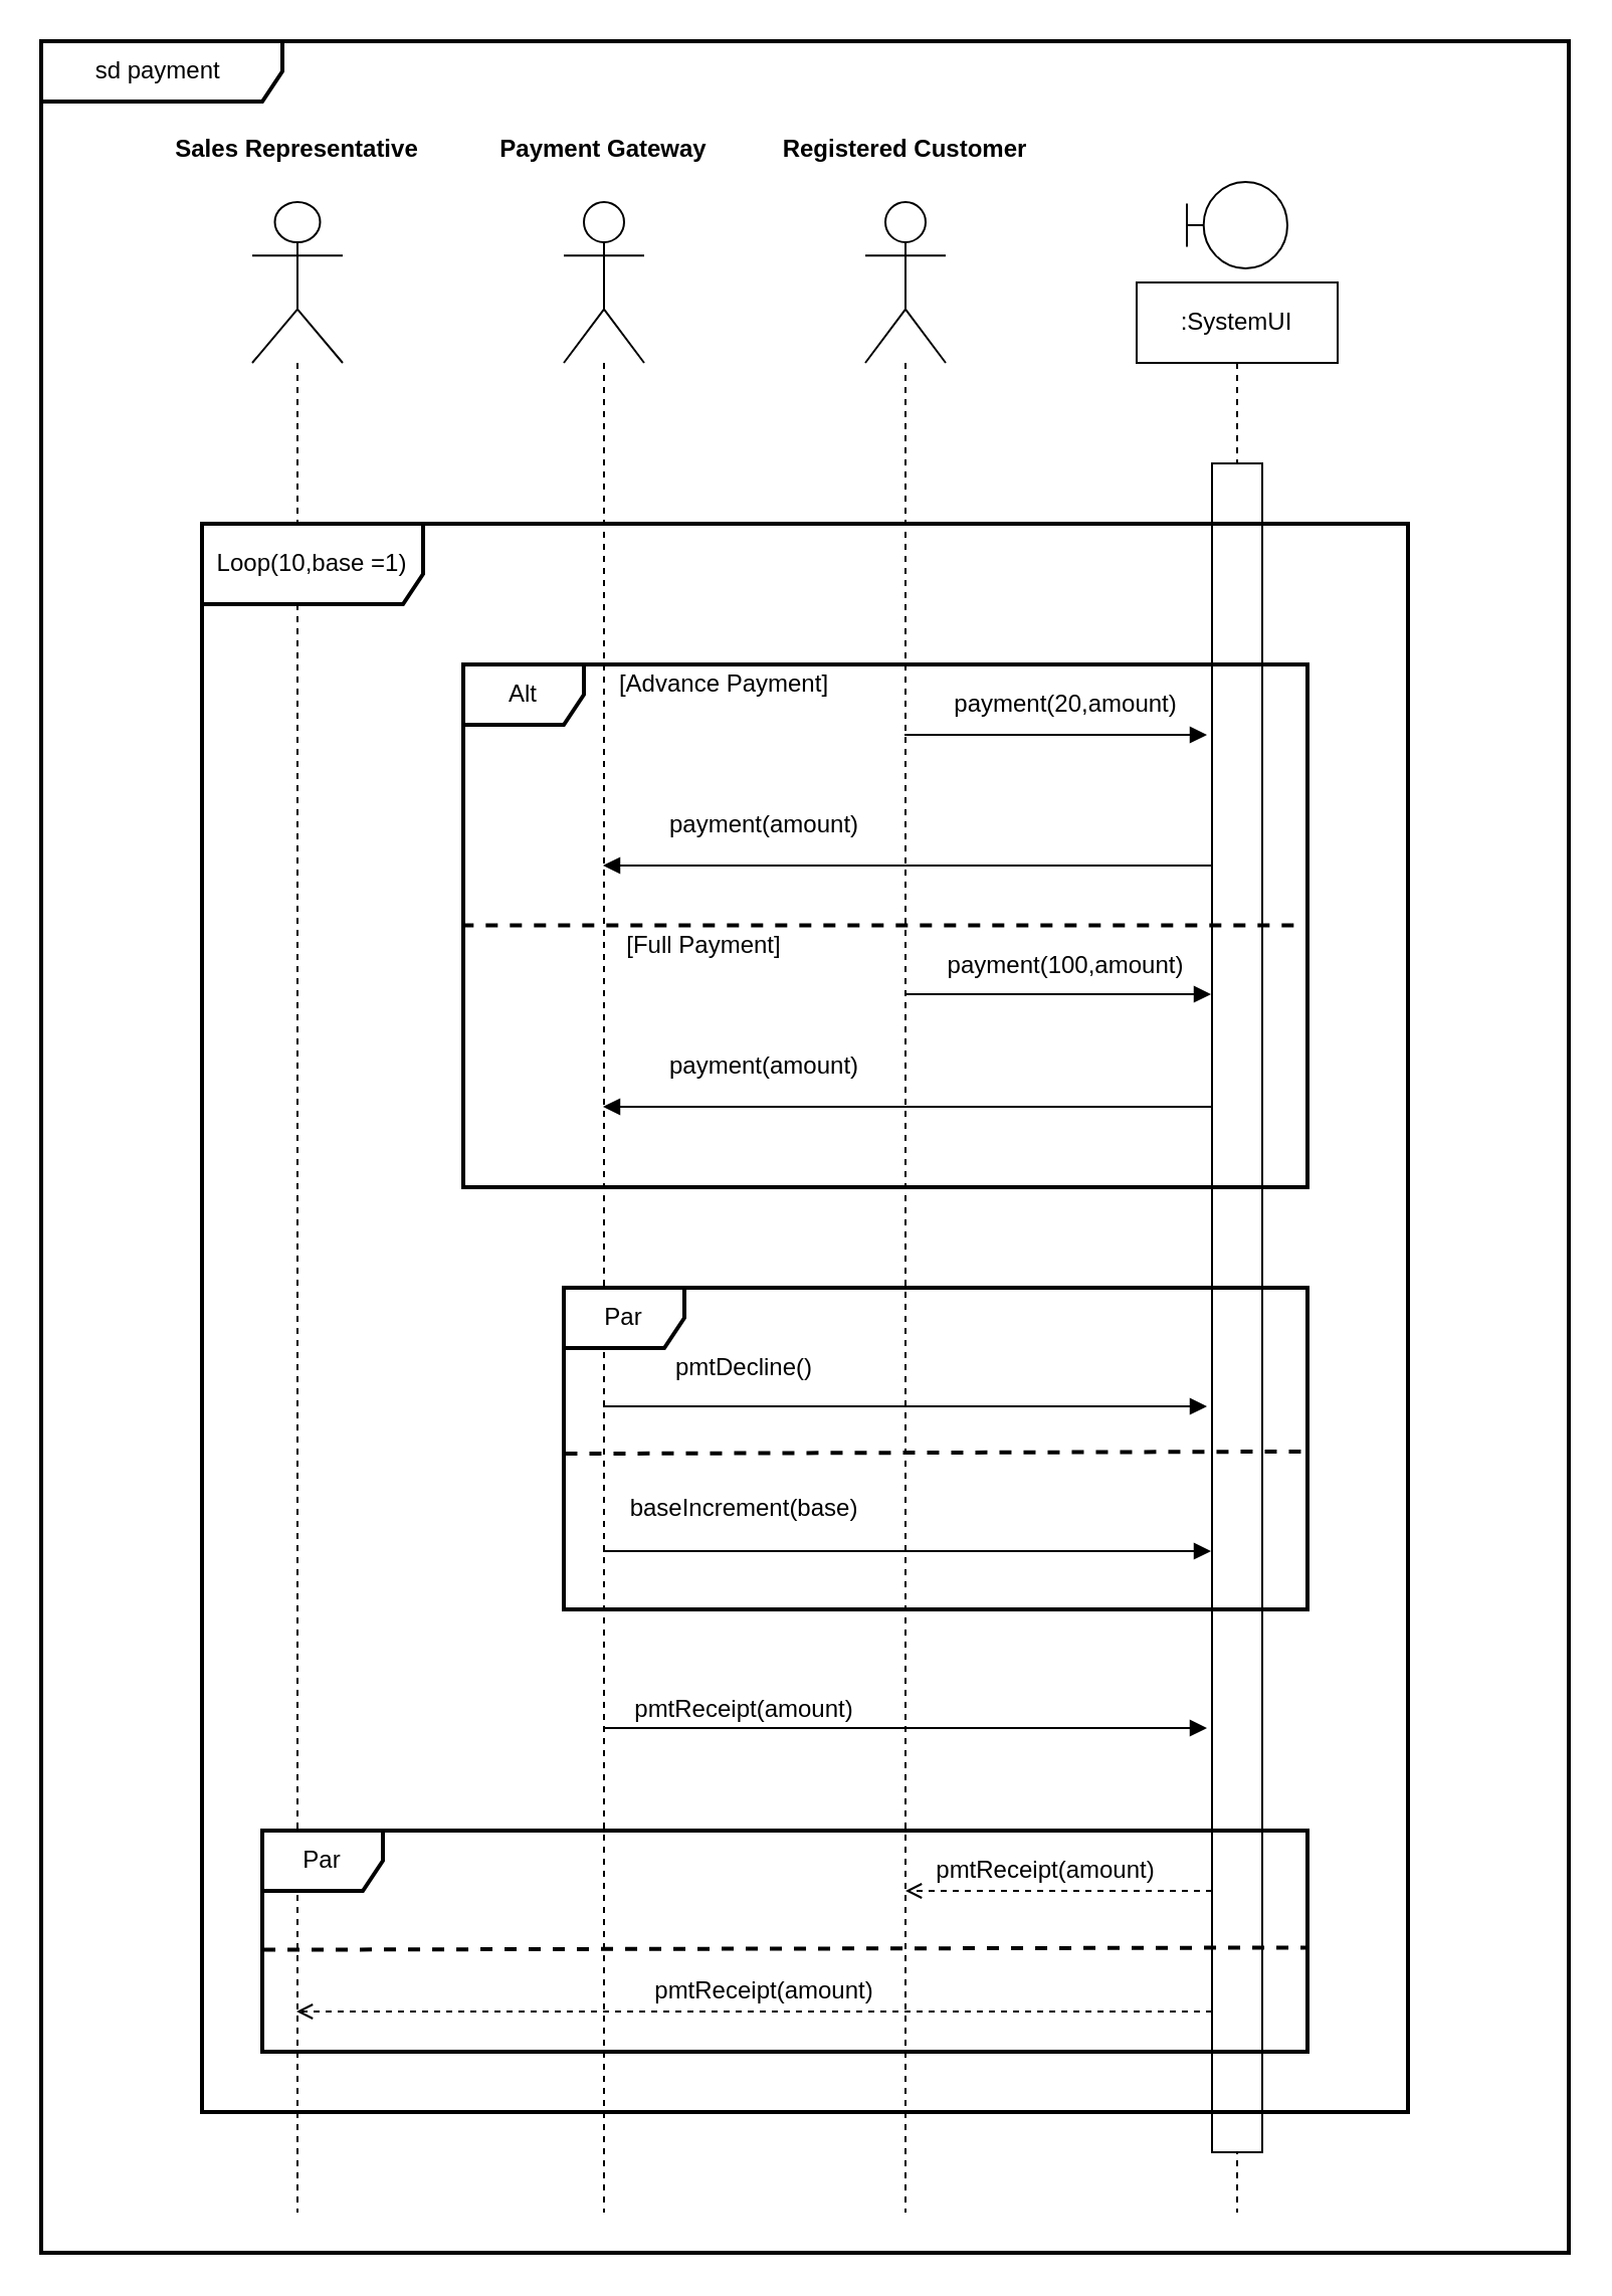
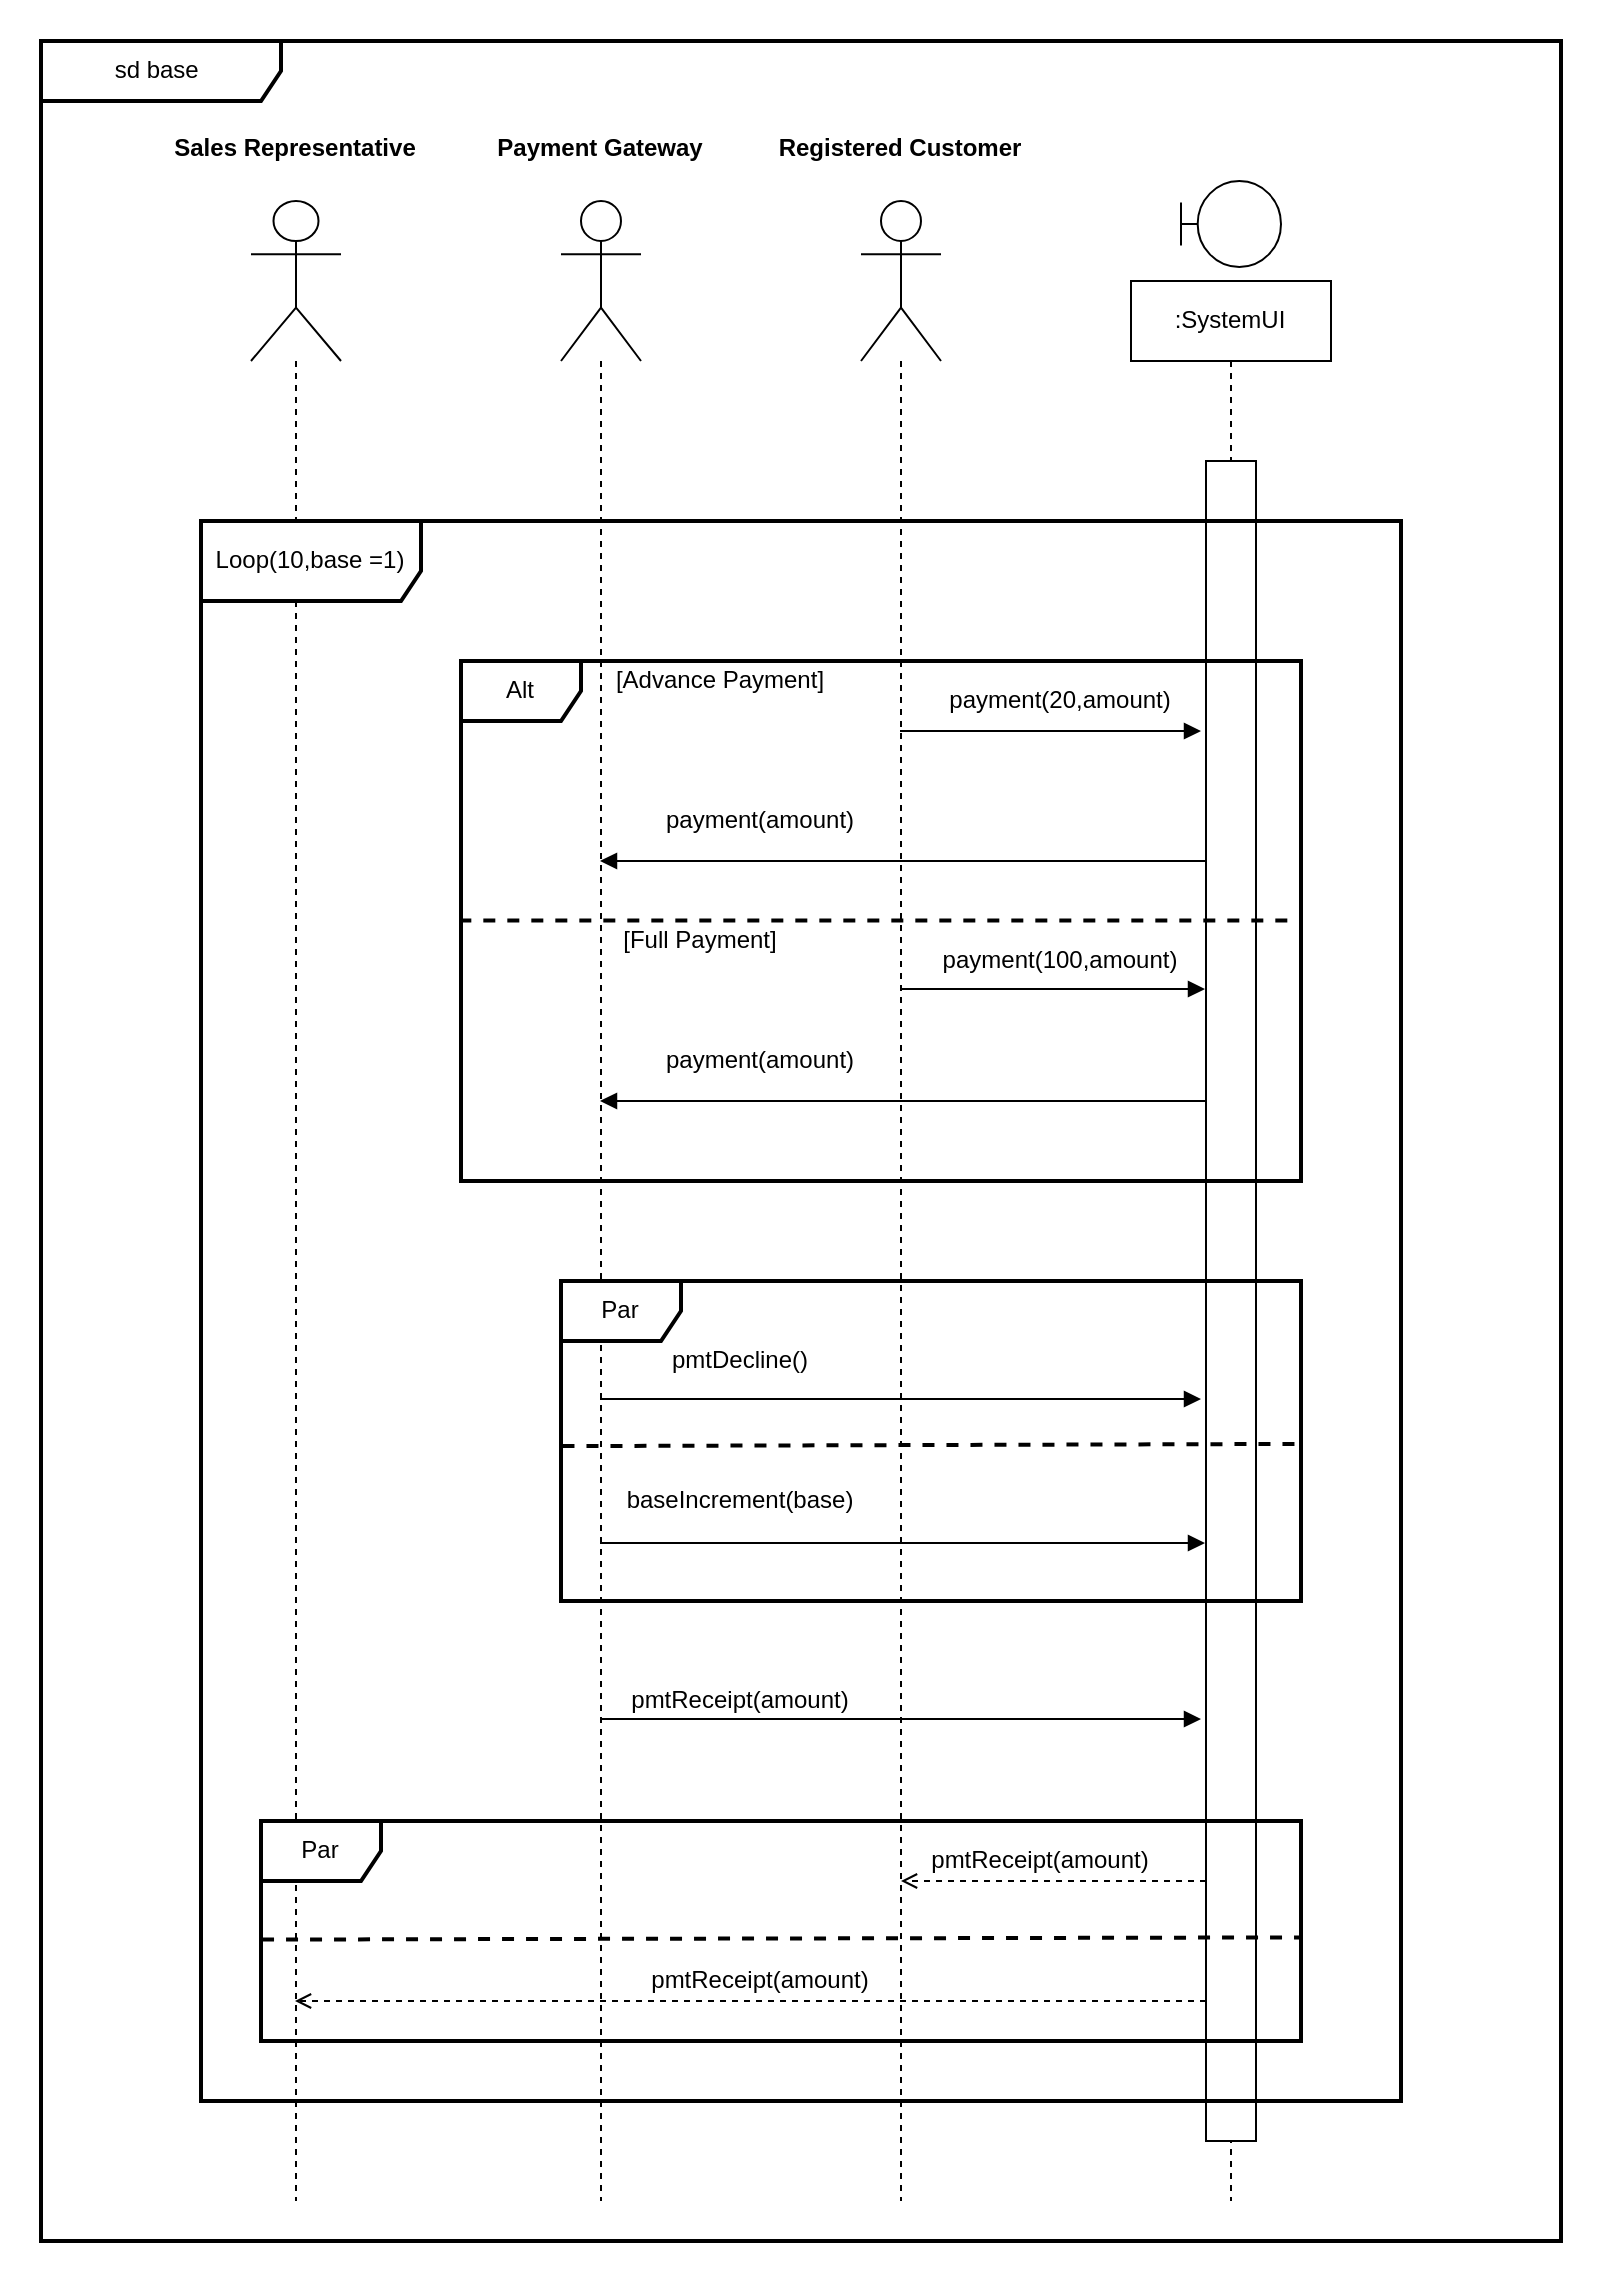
  <mxCell id="0" />
  <mxCell id="1" parent="0" />
  <mxCell id="2" value="" style="shape=umlLifeline;participant=umlActor;perimeter=lifelinePerimeter;whiteSpace=wrap;html=1;container=1;collapsible=0;recursiveResize=0;verticalAlign=top;spacingTop=36;outlineConnect=0;size=80;" vertex="1" parent="1"><mxGeometry x="125" y="100" width="45" height="1000" as="geometry" /></mxCell>
  <mxCell id="3" value="Sales Representative" style="text;align=center;fontStyle=1;verticalAlign=middle;spacingLeft=3;spacingRight=3;strokeColor=none;rotatable=0;points=[[0,0.5],[1,0.5]];portConstraint=eastwest;" vertex="1" parent="1"><mxGeometry x="107.5" y="60" width="80" height="26" as="geometry" /></mxCell>
  <mxCell id="4" style="edgeStyle=orthogonalEdgeStyle;rounded=0;orthogonalLoop=1;jettySize=auto;html=1;endArrow=block;endFill=1;" edge="1" parent="1" source="7"><mxGeometry relative="1" as="geometry"><mxPoint x="600" y="699" as="targetPoint" /><Array as="points"><mxPoint x="370" y="699" /><mxPoint x="370" y="699" /></Array></mxGeometry></mxCell>
  <mxCell id="5" style="edgeStyle=orthogonalEdgeStyle;rounded=0;orthogonalLoop=1;jettySize=auto;html=1;endArrow=block;endFill=1;" edge="1" parent="1" source="7"><mxGeometry relative="1" as="geometry"><mxPoint x="602" y="771" as="targetPoint" /><Array as="points"><mxPoint x="390" y="771" /><mxPoint x="390" y="771" /></Array></mxGeometry></mxCell>
  <mxCell id="6" style="edgeStyle=orthogonalEdgeStyle;rounded=0;orthogonalLoop=1;jettySize=auto;html=1;endArrow=block;endFill=1;" edge="1" parent="1" source="7"><mxGeometry relative="1" as="geometry"><mxPoint x="600" y="859" as="targetPoint" /><Array as="points"><mxPoint x="390" y="859" /><mxPoint x="390" y="859" /></Array></mxGeometry></mxCell>
  <mxCell id="7" value="" style="shape=umlLifeline;participant=umlActor;perimeter=lifelinePerimeter;whiteSpace=wrap;html=1;container=1;collapsible=0;recursiveResize=0;verticalAlign=top;spacingTop=36;outlineConnect=0;size=80;" vertex="1" parent="1"><mxGeometry x="280" y="100" width="40" height="1000" as="geometry" /></mxCell>
  <mxCell id="8" value="Payment Gateway" style="text;align=center;fontStyle=1;verticalAlign=middle;spacingLeft=3;spacingRight=3;strokeColor=none;rotatable=0;points=[[0,0.5],[1,0.5]];portConstraint=eastwest;" vertex="1" parent="1"><mxGeometry x="260" y="60" width="80" height="26" as="geometry" /></mxCell>
  <mxCell id="9" style="edgeStyle=orthogonalEdgeStyle;rounded=0;orthogonalLoop=1;jettySize=auto;html=1;endArrow=block;endFill=1;" edge="1" parent="1" source="11"><mxGeometry relative="1" as="geometry"><mxPoint x="600" y="365" as="targetPoint" /><Array as="points"><mxPoint x="600" y="365" /></Array></mxGeometry></mxCell>
  <mxCell id="10" style="edgeStyle=orthogonalEdgeStyle;rounded=0;orthogonalLoop=1;jettySize=auto;html=1;endArrow=block;endFill=1;" edge="1" parent="1" source="11"><mxGeometry relative="1" as="geometry"><mxPoint x="602" y="494" as="targetPoint" /><Array as="points"><mxPoint x="500" y="494" /><mxPoint x="500" y="494" /></Array></mxGeometry></mxCell>
  <mxCell id="11" value="" style="shape=umlLifeline;participant=umlActor;perimeter=lifelinePerimeter;whiteSpace=wrap;html=1;container=1;collapsible=0;recursiveResize=0;verticalAlign=top;spacingTop=36;outlineConnect=0;size=80;" vertex="1" parent="1"><mxGeometry x="430" y="100" width="40" height="1000" as="geometry" /></mxCell>
  <mxCell id="12" value="Registered Customer" style="text;align=center;fontStyle=1;verticalAlign=middle;spacingLeft=3;spacingRight=3;strokeColor=none;rotatable=0;points=[[0,0.5],[1,0.5]];portConstraint=eastwest;" vertex="1" parent="1"><mxGeometry x="410" y="60" width="80" height="26" as="geometry" /></mxCell>
  <mxCell id="13" value="" style="shape=umlBoundary;whiteSpace=wrap;html=1;" vertex="1" parent="1"><mxGeometry x="590" y="90" width="50" height="43" as="geometry" /></mxCell>
  <mxCell id="14" value=":SystemUI" style="shape=umlLifeline;perimeter=lifelinePerimeter;whiteSpace=wrap;html=1;container=1;collapsible=0;recursiveResize=0;outlineConnect=0;" vertex="1" parent="1"><mxGeometry x="565" y="140" width="100" height="960" as="geometry" /></mxCell>
  <mxCell id="15" value="" style="html=1;points=[];perimeter=orthogonalPerimeter;" vertex="1" parent="14"><mxGeometry x="37.5" y="90" width="25" height="840" as="geometry" /></mxCell>
  <mxCell id="16" value="payment(20,amount)" style="text;html=1;strokeColor=none;fillColor=none;align=center;verticalAlign=middle;whiteSpace=wrap;rounded=0;" vertex="1" parent="1"><mxGeometry x="510" y="340" width="40" height="20" as="geometry" /></mxCell>
  <mxCell id="17" style="edgeStyle=orthogonalEdgeStyle;rounded=0;orthogonalLoop=1;jettySize=auto;html=1;endArrow=block;endFill=1;" edge="1" parent="1" source="15" target="7"><mxGeometry relative="1" as="geometry"><Array as="points"><mxPoint x="530" y="430" /><mxPoint x="530" y="430" /></Array></mxGeometry></mxCell>
  <mxCell id="18" value="payment(amount)" style="text;html=1;strokeColor=none;fillColor=none;align=center;verticalAlign=middle;whiteSpace=wrap;rounded=0;" vertex="1" parent="1"><mxGeometry x="360" y="400" width="40" height="20" as="geometry" /></mxCell>
  <mxCell id="19" value="payment(100,amount)" style="text;html=1;strokeColor=none;fillColor=none;align=center;verticalAlign=middle;whiteSpace=wrap;rounded=0;" vertex="1" parent="1"><mxGeometry x="510" y="470" width="40" height="20" as="geometry" /></mxCell>
  <mxCell id="20" style="edgeStyle=orthogonalEdgeStyle;rounded=0;orthogonalLoop=1;jettySize=auto;html=1;endArrow=block;endFill=1;" edge="1" parent="1" source="15" target="7"><mxGeometry relative="1" as="geometry"><Array as="points"><mxPoint x="530" y="550" /><mxPoint x="530" y="550" /></Array></mxGeometry></mxCell>
  <mxCell id="21" value="payment(amount)" style="text;html=1;strokeColor=none;fillColor=none;align=center;verticalAlign=middle;whiteSpace=wrap;rounded=0;" vertex="1" parent="1"><mxGeometry x="360" y="520" width="40" height="20" as="geometry" /></mxCell>
  <mxCell id="22" value="Alt" style="shape=umlFrame;whiteSpace=wrap;html=1;strokeWidth=2;" vertex="1" parent="1"><mxGeometry x="230" y="330" width="420" height="260" as="geometry" /></mxCell>
  <mxCell id="23" value="" style="endArrow=none;dashed=1;html=1;entryX=1.001;entryY=0.499;entryDx=0;entryDy=0;entryPerimeter=0;exitX=-0.002;exitY=0.499;exitDx=0;exitDy=0;exitPerimeter=0;strokeWidth=2;" edge="1" parent="1" source="22" target="22"><mxGeometry width="50" height="50" relative="1" as="geometry"><mxPoint x="230" y="500" as="sourcePoint" /><mxPoint x="280" y="450" as="targetPoint" /></mxGeometry></mxCell>
  <mxCell id="24" value="[Advance Payment]" style="text;html=1;strokeColor=none;fillColor=none;align=center;verticalAlign=middle;whiteSpace=wrap;rounded=0;" vertex="1" parent="1"><mxGeometry x="300" y="330" width="120" height="20" as="geometry" /></mxCell>
  <mxCell id="25" value="[Full Payment]" style="text;html=1;strokeColor=none;fillColor=none;align=center;verticalAlign=middle;whiteSpace=wrap;rounded=0;" vertex="1" parent="1"><mxGeometry x="290" y="460" width="120" height="20" as="geometry" /></mxCell>
  <mxCell id="26" value="pmtDecline()" style="text;html=1;strokeColor=none;fillColor=none;align=center;verticalAlign=middle;whiteSpace=wrap;rounded=0;" vertex="1" parent="1"><mxGeometry x="350" y="670" width="40" height="20" as="geometry" /></mxCell>
  <mxCell id="27" value="baseIncrement(base)" style="text;html=1;strokeColor=none;fillColor=none;align=center;verticalAlign=middle;whiteSpace=wrap;rounded=0;" vertex="1" parent="1"><mxGeometry x="350" y="740" width="40" height="20" as="geometry" /></mxCell>
  <mxCell id="28" value="Par" style="shape=umlFrame;whiteSpace=wrap;html=1;strokeWidth=2;" vertex="1" parent="1"><mxGeometry x="280" y="640" width="370" height="160" as="geometry" /></mxCell>
  <mxCell id="29" style="edgeStyle=orthogonalEdgeStyle;rounded=0;orthogonalLoop=1;jettySize=auto;html=1;dashed=1;endArrow=open;endFill=0;" edge="1" parent="1" source="15"><mxGeometry relative="1" as="geometry"><mxPoint x="450" y="940" as="targetPoint" /><Array as="points"><mxPoint x="450" y="940" /></Array></mxGeometry></mxCell>
  <mxCell id="30" style="edgeStyle=orthogonalEdgeStyle;rounded=0;orthogonalLoop=1;jettySize=auto;html=1;dashed=1;endArrow=open;endFill=0;" edge="1" parent="1" source="15" target="2"><mxGeometry relative="1" as="geometry"><Array as="points"><mxPoint x="510" y="1000" /><mxPoint x="510" y="1000" /></Array></mxGeometry></mxCell>
  <mxCell id="31" value="Par" style="shape=umlFrame;whiteSpace=wrap;html=1;strokeWidth=2;" vertex="1" parent="1"><mxGeometry x="130" y="910" width="520" height="110" as="geometry" /></mxCell>
  <mxCell id="32" value="" style="endArrow=none;dashed=1;html=1;exitX=0.001;exitY=0.539;exitDx=0;exitDy=0;exitPerimeter=0;entryX=1.001;entryY=0.529;entryDx=0;entryDy=0;entryPerimeter=0;strokeWidth=2;" edge="1" parent="1" source="31" target="31"><mxGeometry width="50" height="50" relative="1" as="geometry"><mxPoint x="210" y="990" as="sourcePoint" /><mxPoint x="260" y="940" as="targetPoint" /></mxGeometry></mxCell>
  <mxCell id="33" value="pmtReceipt(amount)" style="text;html=1;strokeColor=none;fillColor=none;align=center;verticalAlign=middle;whiteSpace=wrap;rounded=0;" vertex="1" parent="1"><mxGeometry x="500" y="920" width="40" height="20" as="geometry" /></mxCell>
  <mxCell id="34" value="pmtReceipt(amount)" style="text;html=1;strokeColor=none;fillColor=none;align=center;verticalAlign=middle;whiteSpace=wrap;rounded=0;" vertex="1" parent="1"><mxGeometry x="360" y="980" width="40" height="20" as="geometry" /></mxCell>
  <mxCell id="35" value="" style="endArrow=none;dashed=1;html=1;strokeWidth=2;exitX=0.002;exitY=0.516;exitDx=0;exitDy=0;exitPerimeter=0;entryX=1.005;entryY=0.509;entryDx=0;entryDy=0;entryPerimeter=0;" edge="1" parent="1" source="28" target="28"><mxGeometry width="50" height="50" relative="1" as="geometry"><mxPoint x="350" y="760" as="sourcePoint" /><mxPoint x="400" y="710" as="targetPoint" /></mxGeometry></mxCell>
  <mxCell id="36" value="pmtReceipt(amount)" style="text;html=1;strokeColor=none;fillColor=none;align=center;verticalAlign=middle;whiteSpace=wrap;rounded=0;" vertex="1" parent="1"><mxGeometry x="350" y="840" width="40" height="20" as="geometry" /></mxCell>
  <mxCell id="37" value="Loop(10,base =1)" style="shape=umlFrame;whiteSpace=wrap;html=1;strokeWidth=2;width=110;height=40;" vertex="1" parent="1"><mxGeometry x="100" y="260" width="600" height="790" as="geometry" /></mxCell>
- <mxCell id="38" value="sd payment&amp;nbsp;" style="shape=umlFrame;whiteSpace=wrap;html=1;strokeWidth=2;width=120;height=30;" vertex="1" parent="1"><mxGeometry y="20" width="760" height="1100" as="geometry" x="20" /></mxCell>
+ <mxCell id="38" value="sd base&amp;nbsp;" style="shape=umlFrame;whiteSpace=wrap;html=1;strokeWidth=2;width=120;height=30;" vertex="1" parent="1"><mxGeometry y="20" width="760" height="1100" as="geometry" x="20" /></mxCell>
